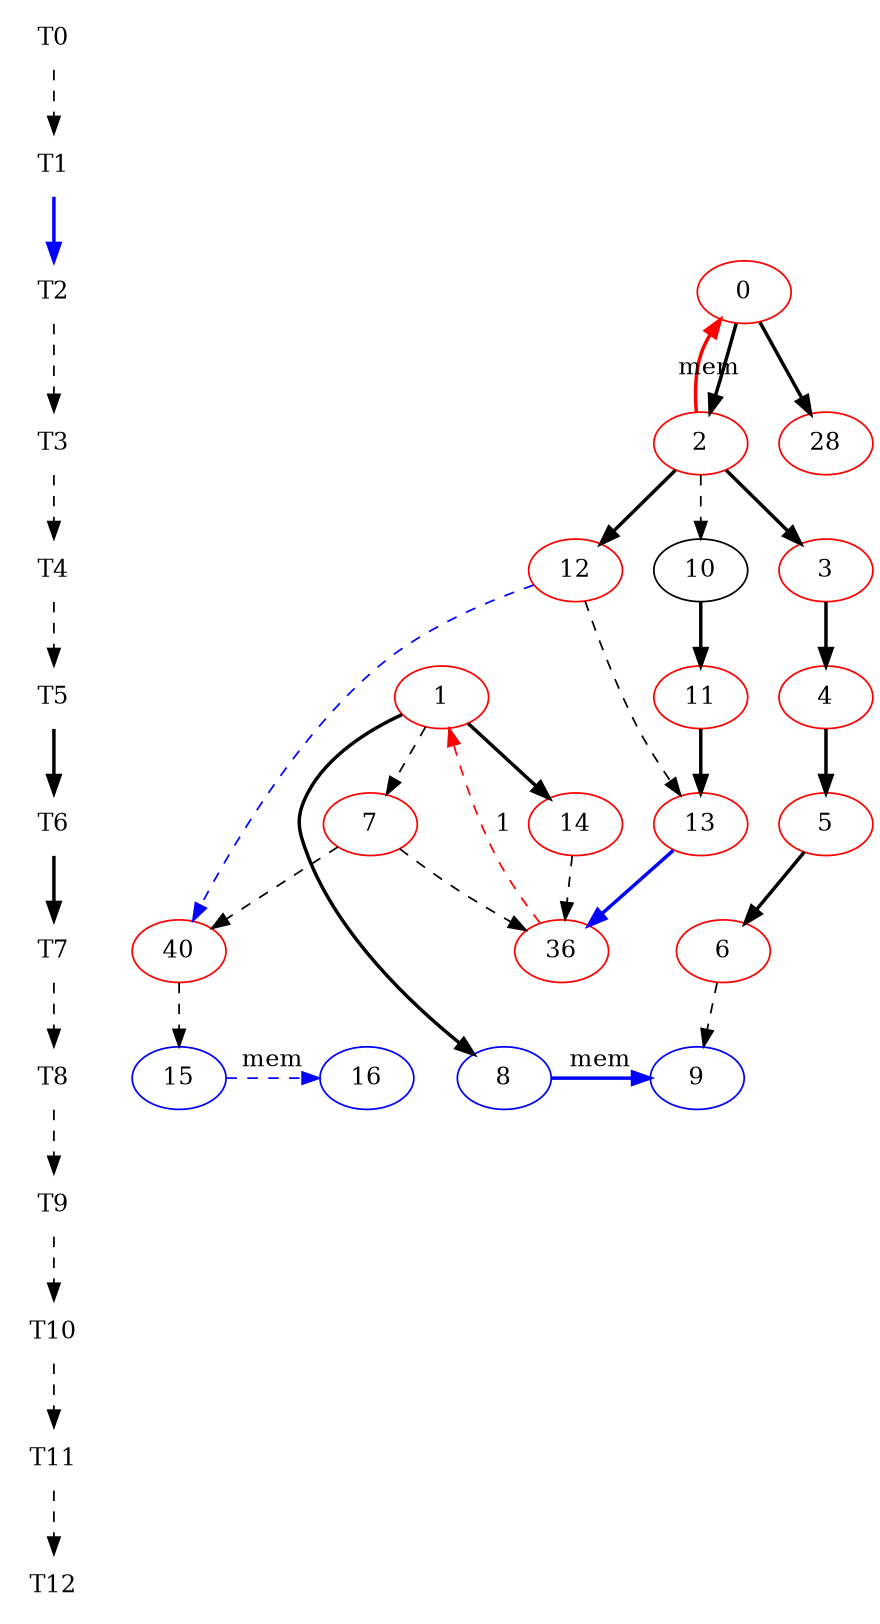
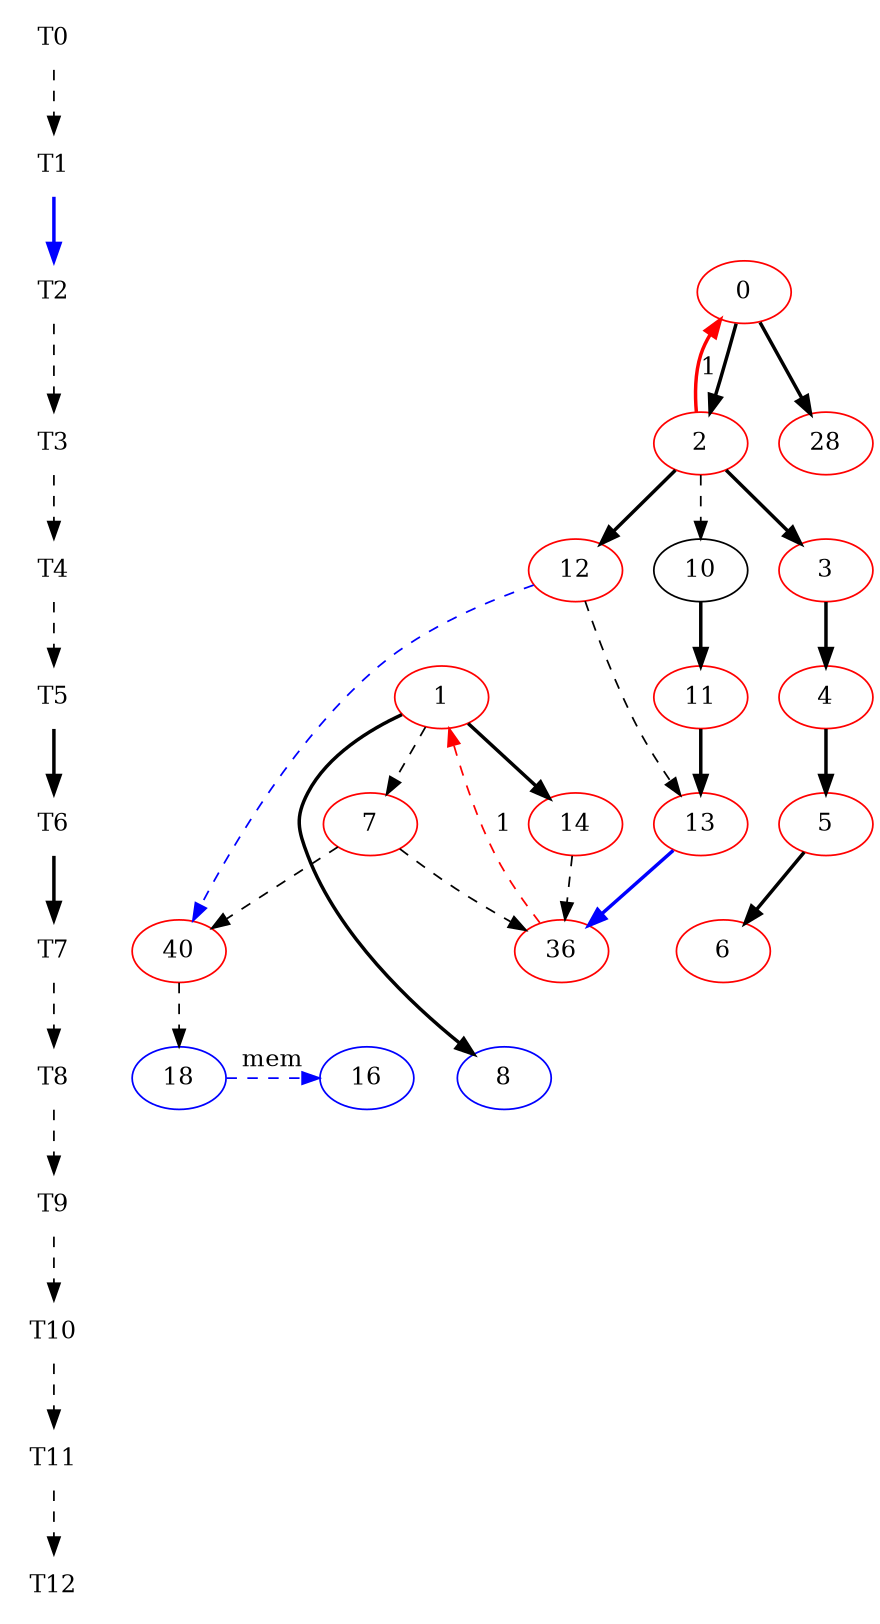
  digraph {
    node [color=red]
    edge [style=dashed]
    T0 [shape=plaintext color=""]
    T1 [shape=plaintext color=""]
    T2 [shape=plaintext color=""]
    T3 [shape=plaintext color=""]
    T4 [shape=plaintext color=""]
    T5 [shape=plaintext color=""]
    T6 [shape=plaintext color=""]
    T7 [shape=plaintext color=""]
    T8 [shape=plaintext color=""]
    T9 [shape=plaintext color=""]
    T10 [shape=plaintext color=""]
    T11 [shape=plaintext color=""]
    T12 [shape=plaintext color=""]
    0
    2
    n16 [label=28]
    3
    10 [color=black]
    12
    1
    4
    11
    5
    7
    13
    14
    6
    36
    40
    8 [color=blue]
-   9 [color=blue]
-   15 [color=blue]
+   15 [color=blue label=18]
    16 [color=blue]
    subgraph sub_1 {
      T0
      T1
      T2
      T3
      T4
      T5
      T6
      T7
      T8
      T9
      T10
      T11
      T12
    }
    subgraph sub_2 {
      rank=source
      T0
    }
    subgraph sub_3 {
      rank=same
    }
    subgraph sub_4 {
      rank=same
    }
    subgraph sub_5 {
      rank=same
      T2
      0
    }
    subgraph sub_6 {
      rank=same
      T3
      2
      n16
    }
    subgraph sub_7 {
      rank=same
      T4
      3
      10
      12
    }
    subgraph sub_8 {
      rank=same
      T5
      1
      4
      11
    }
    subgraph sub_9 {
      rank=same
      T6
      5
      7
      13
      14
    }
    subgraph sub_10 {
      rank=same
      T7
      6
      36
      40
    }
    subgraph sub_11 {
      rank=same
      T8
      8
-     9
      15
      16
    }
    subgraph sub_12 {
      rank=same
    }
    subgraph sub_13 {
      rank=same
    }
    subgraph sub_14 {
      rank=same
    }
    subgraph sub_15 {
      rank=same
    }
    T0 -> T1
    T1 -> T2 [color=blue style=bold]
    T2 -> T3
    T3 -> T4
    T4 -> T5
    T5 -> T6 [style=bold]
    T6 -> T7 [style=bold]
    T7 -> T8
    T8 -> T9
    T9 -> T10
    T10 -> T11
    T11 -> T12
    0 -> 2 [style=bold]
    0 -> n16 [style=bold]
-   2 -> 0 [color=red label=mem style=bold]
+   2 -> 0 [color=red label=1 style=bold]
    2 -> 3 [style=bold]
    2 -> 10
    2 -> 12 [style=bold]
    3 -> 4 [style=bold]
    10 -> 11 [style=bold]
    12 -> 13
    12 -> 40 [color=blue]
    1 -> 7
    1 -> 14 [style=bold]
    1 -> 8 [style=bold]
    4 -> 5 [style=bold]
    11 -> 13 [style=bold]
    5 -> 6 [style=bold]
    7 -> 36
    7 -> 40
    13 -> 36 [color=blue style=bold]
    14 -> 36
-   6 -> 9
    36 -> 1 [color=red label=1]
    40 -> 15
-   8 -> 9 [color=blue label=mem style=bold]
    15 -> 16 [color=blue label=mem]
  }
